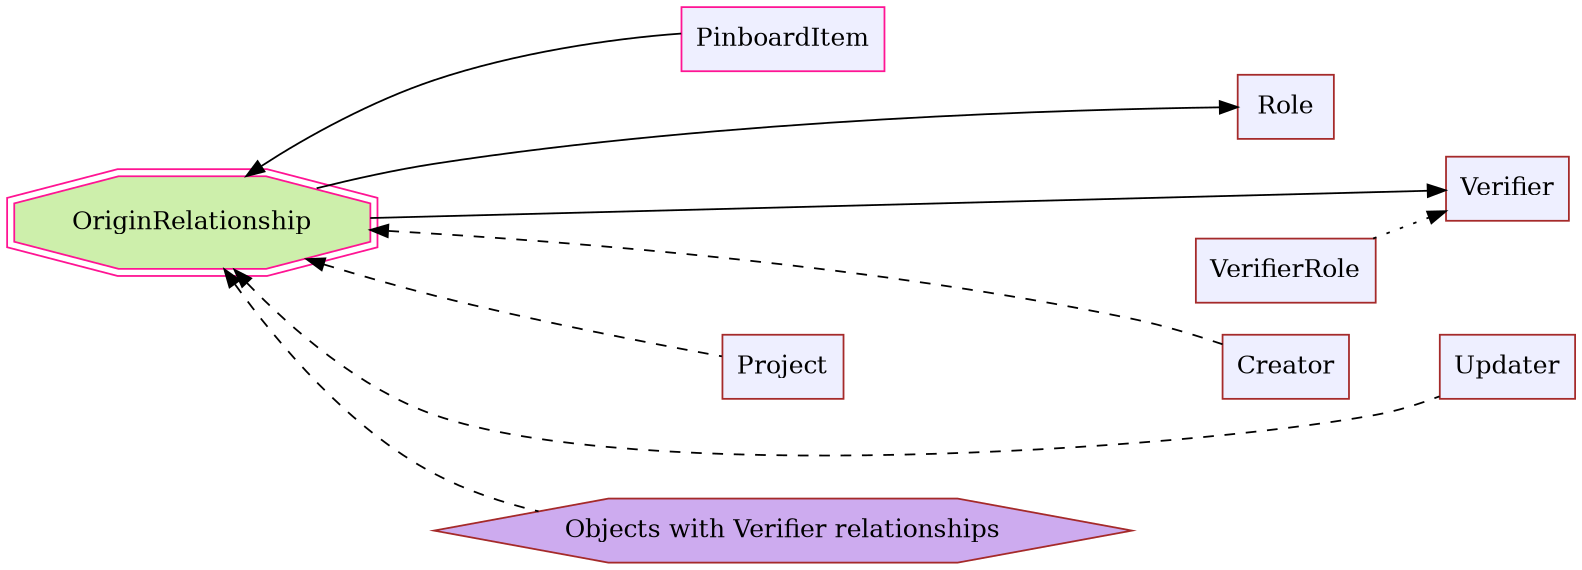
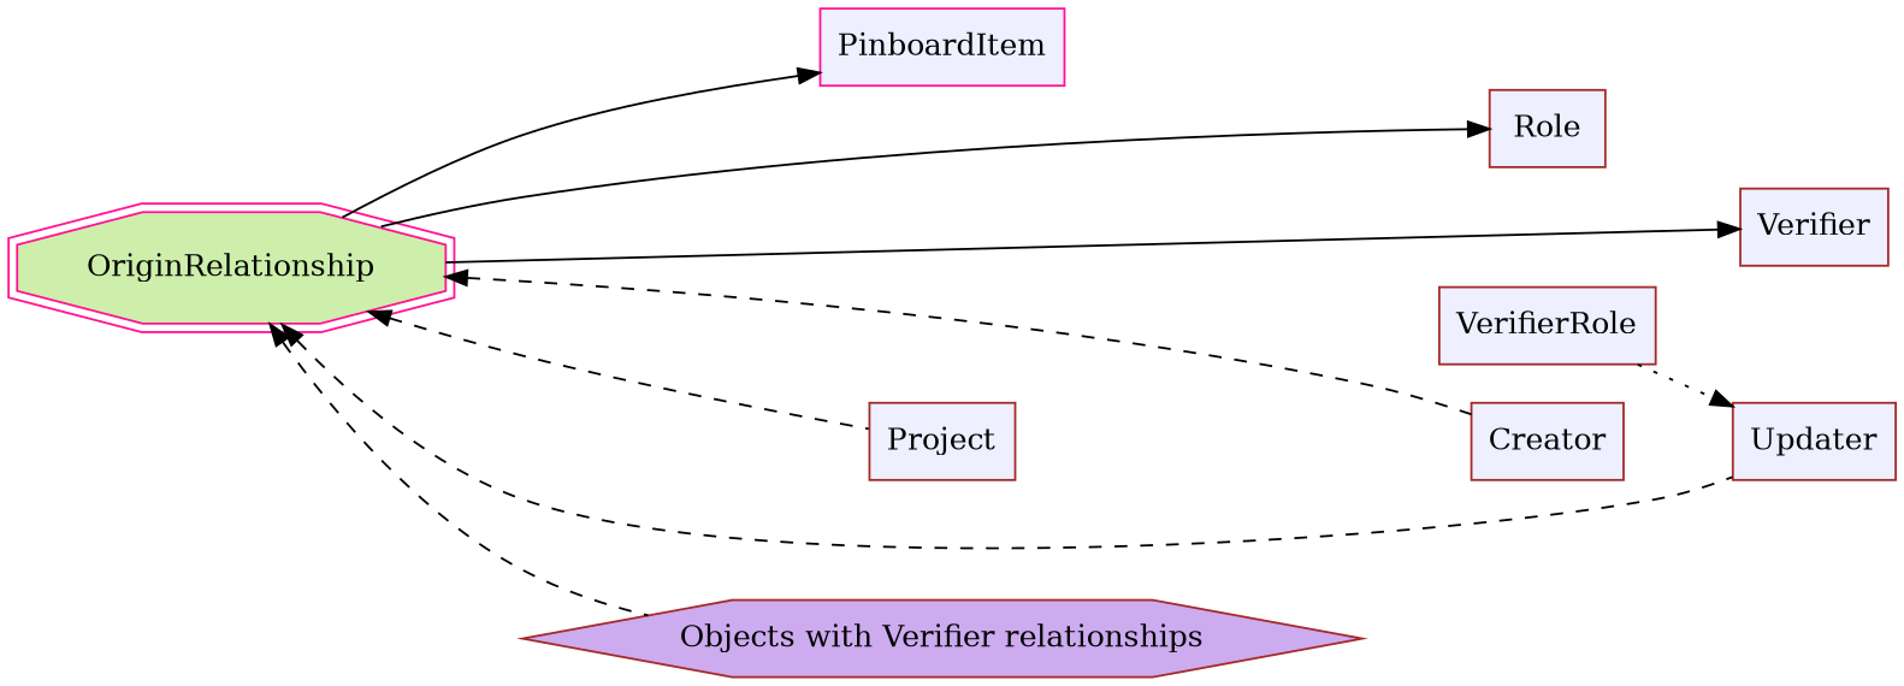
  digraph {
    rankdir=LR
    node [color=brown fillcolor="#eeefff" group=supporting shape=box style=filled]
    edge [style=dashed]
    n1 [color=deeppink fillcolor="#cdefab" group=target height=0.61111 label=OriginRelationship shape=doubleoctagon width=2.4561]
    n2 [color=deeppink height=0.5 label=PinboardItem width=1.2639]
    n3 [height=0.5 label=Role width=0.75]
    n4 [height=0.5 label=VerifierRole width=1.1528]
    n5 [height=0.5 label=Verifier width=0.79167]
    n6 [height=0.5 label=Creator width=0.79167]
    n7 [height=0.5 label=Project width=0.76389]
    n8 [height=0.5 label=Updater width=0.83333]
    n9 [fillcolor="#cdabef" group=polymorphic height=0.5 label="Objects with Verifier relationships" shape=hexagon width=4.1068]
    subgraph sub_1 {
    }
    subgraph sub_2 {
      rank=min
    }
    subgraph sub_3 {
      n1
      n2
      n3
      n4
      n5
      n6
      n7
      n8
    }
-   n2 -> n1 [style=""]
+   n1 -> n2 [style=""]
    n1 -> n3 [style=""]
    n1 -> n5 [style=""]
    n1 -> n6 [dir=back]
    n1 -> n7 [dir=back]
    n1 -> n8 [dir=back]
    n1 -> n9 [dir=back]
    n3 -> n5 [style=invis]
-   n4 -> n5 [style=dotted]
+   n4 -> n8 [style=dotted]
    n6 -> n8 [style=invis]
    n7 -> n6 [style=invis]
  }
